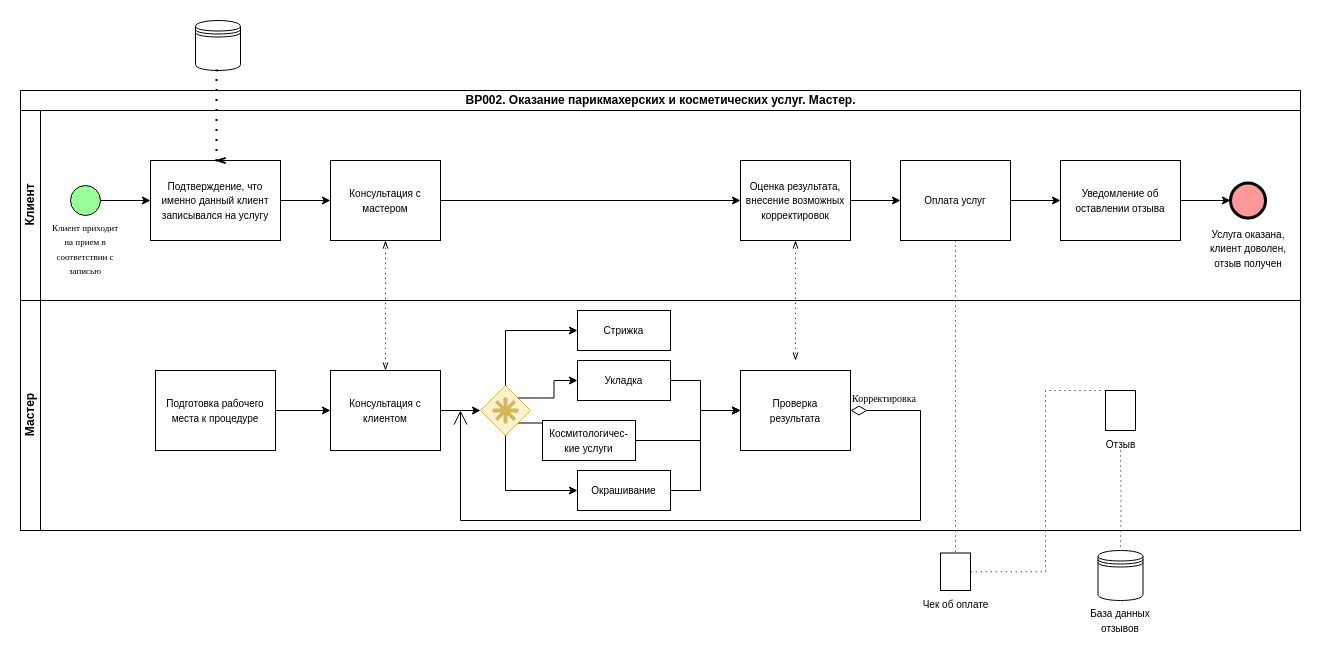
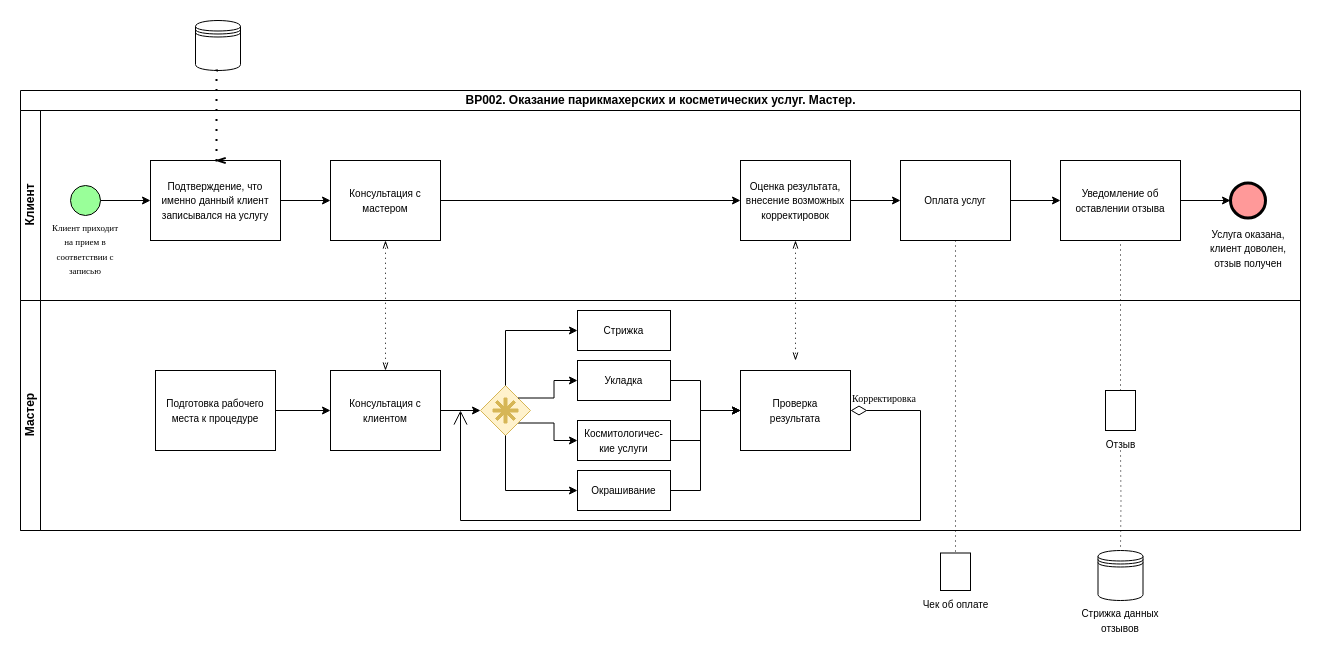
  <mxCell id="0" />
  <mxCell id="1" parent="0" />
  <mxCell id="2" value="BP002. Оказание парикмахерских и косметических услуг. Мастер." style="swimlane;childLayout=stackLayout;resizeParent=1;resizeParentMax=0;horizontal=1;startSize=20;horizontalStack=0;html=1;" vertex="1" parent="1"><mxGeometry x="20" y="90" width="1280" height="440" as="geometry"><mxRectangle x="150" y="40" width="60" height="30" as="alternateBounds" /></mxGeometry></mxCell>
  <mxCell id="3" value="Клиент" style="swimlane;startSize=20;horizontal=0;html=1;" vertex="1" parent="2"><mxGeometry y="20" width="1280" height="190" as="geometry" /></mxCell>
  <mxCell id="4" value="" style="ellipse;whiteSpace=wrap;html=1;aspect=fixed;fillColor=light-dark(#99FF99,var(--ge-dark-color, #121212));" vertex="1" parent="3"><mxGeometry x="50" y="75" width="30" height="30" as="geometry" /></mxCell>
  <mxCell id="5" value="" style="endArrow=classic;html=1;rounded=0;exitX=1;exitY=0.5;exitDx=0;exitDy=0;" edge="1" parent="3" source="4"><mxGeometry width="50" height="50" relative="1" as="geometry"><mxPoint x="320" y="260" as="sourcePoint" /><mxPoint x="130" y="90" as="targetPoint" /></mxGeometry></mxCell>
  <mxCell id="6" value="&lt;font style=&quot;font-size: 9px;&quot; face=&quot;Times New Roman&quot;&gt;Клиент приходит на прием в соответствии с записью&lt;/font&gt;" style="text;html=1;align=center;verticalAlign=middle;whiteSpace=wrap;rounded=0;" vertex="1" parent="3"><mxGeometry x="30" y="105" width="70" height="65" as="geometry" /></mxCell>
  <mxCell id="7" value="" style="edgeStyle=orthogonalEdgeStyle;rounded=0;orthogonalLoop=1;jettySize=auto;html=1;" edge="1" parent="3" source="8" target="9"><mxGeometry relative="1" as="geometry" /></mxCell>
  <mxCell id="8" value="&lt;font style=&quot;font-size: 10px;&quot;&gt;Подтверждение, что именно данный клиент записывался на услугу&lt;/font&gt;" style="points=[[0.25,0,0],[0.5,0,0],[0.75,0,0],[1,0.25,0],[1,0.5,0],[1,0.75,0],[0.75,1,0],[0.5,1,0],[0.25,1,0],[0,0.75,0],[0,0.5,0],[0,0.25,0]];shape=mxgraph.bpmn.task2;whiteSpace=wrap;rectStyle=rounded;size=10;html=1;container=1;expand=0;collapsible=0;taskMarker=user;" vertex="1" parent="3"><mxGeometry x="130" y="50" width="130" height="80" as="geometry" /></mxCell>
  <mxCell id="9" value="&lt;font style=&quot;font-size: 10px;&quot;&gt;Консультация с мастером&lt;/font&gt;" style="points=[[0.25,0,0],[0.5,0,0],[0.75,0,0],[1,0.25,0],[1,0.5,0],[1,0.75,0],[0.75,1,0],[0.5,1,0],[0.25,1,0],[0,0.75,0],[0,0.5,0],[0,0.25,0]];shape=mxgraph.bpmn.task2;whiteSpace=wrap;rectStyle=rounded;size=10;html=1;container=1;expand=0;collapsible=0;taskMarker=user;" vertex="1" parent="3"><mxGeometry x="310" y="50" width="110" height="80" as="geometry" /></mxCell>
  <mxCell id="10" value="&lt;font style=&quot;font-size: 10px;&quot;&gt;Оценка результата, внесение возможных корректировок&lt;/font&gt;" style="points=[[0.25,0,0],[0.5,0,0],[0.75,0,0],[1,0.25,0],[1,0.5,0],[1,0.75,0],[0.75,1,0],[0.5,1,0],[0.25,1,0],[0,0.75,0],[0,0.5,0],[0,0.25,0]];shape=mxgraph.bpmn.task2;whiteSpace=wrap;rectStyle=rounded;size=10;html=1;container=1;expand=0;collapsible=0;taskMarker=user;" vertex="1" parent="3"><mxGeometry x="720" y="50" width="110" height="80" as="geometry" /></mxCell>
  <mxCell id="11" value="" style="edgeStyle=elbowEdgeStyle;fontSize=12;html=1;endFill=0;startFill=0;endSize=6;startSize=6;dashed=1;dashPattern=1 4;endArrow=openThin;startArrow=openThin;rounded=0;exitX=0.5;exitY=1;exitDx=0;exitDy=0;exitPerimeter=0;entryX=0.5;entryY=0;entryDx=0;entryDy=0;entryPerimeter=0;" edge="1" parent="3" source="10"><mxGeometry width="160" relative="1" as="geometry"><mxPoint x="840" y="190" as="sourcePoint" /><mxPoint x="775" y="250" as="targetPoint" /></mxGeometry></mxCell>
  <mxCell id="12" style="edgeStyle=orthogonalEdgeStyle;rounded=0;orthogonalLoop=1;jettySize=auto;html=1;exitX=1;exitY=0.5;exitDx=0;exitDy=0;exitPerimeter=0;entryX=0;entryY=0.5;entryDx=0;entryDy=0;entryPerimeter=0;" edge="1" parent="3" source="9" target="10"><mxGeometry relative="1" as="geometry" /></mxCell>
  <mxCell id="13" value="&lt;font style=&quot;font-size: 10px;&quot;&gt;Оплата услуг&lt;/font&gt;" style="points=[[0.25,0,0],[0.5,0,0],[0.75,0,0],[1,0.25,0],[1,0.5,0],[1,0.75,0],[0.75,1,0],[0.5,1,0],[0.25,1,0],[0,0.75,0],[0,0.5,0],[0,0.25,0]];shape=mxgraph.bpmn.task2;whiteSpace=wrap;rectStyle=rounded;size=10;html=1;container=1;expand=0;collapsible=0;taskMarker=user;" vertex="1" parent="3"><mxGeometry x="880" y="50" width="110" height="80" as="geometry" /></mxCell>
  <mxCell id="14" style="edgeStyle=orthogonalEdgeStyle;rounded=0;orthogonalLoop=1;jettySize=auto;html=1;exitX=1;exitY=0.5;exitDx=0;exitDy=0;exitPerimeter=0;entryX=0;entryY=0.5;entryDx=0;entryDy=0;entryPerimeter=0;" edge="1" parent="3" source="10" target="13"><mxGeometry relative="1" as="geometry" /></mxCell>
  <mxCell id="15" value="&lt;font style=&quot;font-size: 10px;&quot;&gt;Уведомление об оставлении отзыва&lt;/font&gt;" style="points=[[0.25,0,0],[0.5,0,0],[0.75,0,0],[1,0.25,0],[1,0.5,0],[1,0.75,0],[0.75,1,0],[0.5,1,0],[0.25,1,0],[0,0.75,0],[0,0.5,0],[0,0.25,0]];shape=mxgraph.bpmn.task2;whiteSpace=wrap;rectStyle=rounded;size=10;html=1;container=1;expand=0;collapsible=0;taskMarker=service;" vertex="1" parent="3"><mxGeometry x="1040" y="50" width="120" height="80" as="geometry" /></mxCell>
  <mxCell id="16" style="edgeStyle=orthogonalEdgeStyle;rounded=0;orthogonalLoop=1;jettySize=auto;html=1;exitX=1;exitY=0.5;exitDx=0;exitDy=0;exitPerimeter=0;entryX=0;entryY=0.5;entryDx=0;entryDy=0;entryPerimeter=0;" edge="1" parent="3" source="13" target="15"><mxGeometry relative="1" as="geometry" /></mxCell>
  <mxCell id="17" value="" style="points=[[0.145,0.145,0],[0.5,0,0],[0.855,0.145,0],[1,0.5,0],[0.855,0.855,0],[0.5,1,0],[0.145,0.855,0],[0,0.5,0]];shape=mxgraph.bpmn.event;html=1;verticalLabelPosition=bottom;labelBackgroundColor=#ffffff;verticalAlign=top;align=center;perimeter=ellipsePerimeter;outlineConnect=0;aspect=fixed;outline=end;symbol=terminate2;fillColor=light-dark(#FF9999,var(--ge-dark-color, #121212));" vertex="1" parent="3"><mxGeometry x="1210" y="72.5" width="35" height="35" as="geometry" /></mxCell>
  <mxCell id="18" style="edgeStyle=orthogonalEdgeStyle;rounded=0;orthogonalLoop=1;jettySize=auto;html=1;exitX=1;exitY=0.5;exitDx=0;exitDy=0;exitPerimeter=0;entryX=0;entryY=0.5;entryDx=0;entryDy=0;entryPerimeter=0;" edge="1" parent="3" source="15" target="17"><mxGeometry relative="1" as="geometry" /></mxCell>
  <mxCell id="19" value="&lt;span style=&quot;font-size: 10px;&quot;&gt;Услуга оказана, клиент доволен, отзыв получен&lt;/span&gt;" style="text;html=1;align=center;verticalAlign=middle;whiteSpace=wrap;rounded=0;" vertex="1" parent="3"><mxGeometry x="1182.5" y="122.5" width="90" height="30" as="geometry" /></mxCell>
  <mxCell id="20" value="Мастер" style="swimlane;startSize=20;horizontal=0;html=1;" vertex="1" parent="2"><mxGeometry y="210" width="1280" height="230" as="geometry" /></mxCell>
  <mxCell id="21" value="" style="edgeStyle=orthogonalEdgeStyle;rounded=0;orthogonalLoop=1;jettySize=auto;html=1;" edge="1" parent="20" source="22" target="24"><mxGeometry relative="1" as="geometry" /></mxCell>
  <mxCell id="22" value="&lt;font style=&quot;font-size: 10px;&quot;&gt;Подготовка рабочего места к процедуре&lt;/font&gt;" style="points=[[0.25,0,0],[0.5,0,0],[0.75,0,0],[1,0.25,0],[1,0.5,0],[1,0.75,0],[0.75,1,0],[0.5,1,0],[0.25,1,0],[0,0.75,0],[0,0.5,0],[0,0.25,0]];shape=mxgraph.bpmn.task2;whiteSpace=wrap;rectStyle=rounded;size=10;html=1;container=1;expand=0;collapsible=0;taskMarker=abstract;" vertex="1" parent="20"><mxGeometry x="135" y="70" width="120" height="80" as="geometry" /></mxCell>
  <mxCell id="23" value="" style="edgeStyle=orthogonalEdgeStyle;rounded=0;orthogonalLoop=1;jettySize=auto;html=1;" edge="1" parent="20" source="24" target="26"><mxGeometry relative="1" as="geometry" /></mxCell>
  <mxCell id="24" value="&lt;font style=&quot;font-size: 10px;&quot;&gt;Консультация с клиентом&lt;/font&gt;" style="points=[[0.25,0,0],[0.5,0,0],[0.75,0,0],[1,0.25,0],[1,0.5,0],[1,0.75,0],[0.75,1,0],[0.5,1,0],[0.25,1,0],[0,0.75,0],[0,0.5,0],[0,0.25,0]];shape=mxgraph.bpmn.task2;whiteSpace=wrap;rectStyle=rounded;size=10;html=1;container=1;expand=0;collapsible=0;taskMarker=abstract;" vertex="1" parent="20"><mxGeometry x="310" y="70" width="110" height="80" as="geometry" /></mxCell>
  <mxCell id="25" style="edgeStyle=orthogonalEdgeStyle;rounded=0;orthogonalLoop=1;jettySize=auto;html=1;exitX=0.75;exitY=0.75;exitDx=0;exitDy=0;exitPerimeter=0;" edge="1" parent="20" source="26" target="31"><mxGeometry relative="1" as="geometry" /></mxCell>
  <mxCell id="26" value="" style="points=[[0.25,0.25,0],[0.5,0,0],[0.75,0.25,0],[1,0.5,0],[0.75,0.75,0],[0.5,1,0],[0.25,0.75,0],[0,0.5,0]];shape=mxgraph.bpmn.gateway2;html=1;verticalLabelPosition=bottom;labelBackgroundColor=#ffffff;verticalAlign=top;align=center;perimeter=rhombusPerimeter;outlineConnect=0;outline=none;symbol=none;gwType=complex;fillColor=#fff2cc;strokeColor=#d6b656;" vertex="1" parent="20"><mxGeometry x="460" y="85" width="50" height="50" as="geometry" /></mxCell>
  <mxCell id="27" style="edgeStyle=orthogonalEdgeStyle;rounded=0;orthogonalLoop=1;jettySize=auto;html=1;exitX=1;exitY=0.5;exitDx=0;exitDy=0;exitPerimeter=0;" edge="1" parent="20" source="28"><mxGeometry relative="1" as="geometry"><mxPoint x="720" y="110" as="targetPoint" /><Array as="points"><mxPoint x="680" y="80" /><mxPoint x="680" y="110" /></Array></mxGeometry></mxCell>
  <mxCell id="28" value="&lt;font style=&quot;font-size: 10px;&quot;&gt;Укладка&lt;/font&gt;" style="points=[[0.25,0,0],[0.5,0,0],[0.75,0,0],[1,0.25,0],[1,0.5,0],[1,0.75,0],[0.75,1,0],[0.5,1,0],[0.25,1,0],[0,0.75,0],[0,0.5,0],[0,0.25,0]];shape=mxgraph.bpmn.task2;whiteSpace=wrap;rectStyle=rounded;size=10;html=1;container=1;expand=0;collapsible=0;taskMarker=abstract;" vertex="1" parent="20"><mxGeometry x="557" y="60" width="93" height="40" as="geometry" /></mxCell>
  <mxCell id="29" value="&lt;font style=&quot;font-size: 10px;&quot;&gt;Стрижка&lt;/font&gt;" style="points=[[0.25,0,0],[0.5,0,0],[0.75,0,0],[1,0.25,0],[1,0.5,0],[1,0.75,0],[0.75,1,0],[0.5,1,0],[0.25,1,0],[0,0.75,0],[0,0.5,0],[0,0.25,0]];shape=mxgraph.bpmn.task2;whiteSpace=wrap;rectStyle=rounded;size=10;html=1;container=1;expand=0;collapsible=0;taskMarker=abstract;" vertex="1" parent="20"><mxGeometry x="557" y="10" width="93" height="40" as="geometry" /></mxCell>
  <mxCell id="30" style="edgeStyle=orthogonalEdgeStyle;rounded=0;orthogonalLoop=1;jettySize=auto;html=1;exitX=1;exitY=0.5;exitDx=0;exitDy=0;exitPerimeter=0;" edge="1" parent="20" source="31"><mxGeometry relative="1" as="geometry"><mxPoint x="720" y="110" as="targetPoint" /><Array as="points"><mxPoint x="680" y="140" /><mxPoint x="680" y="110" /></Array></mxGeometry></mxCell>
- <mxCell id="31" value="&lt;font style=&quot;font-size: 10px;&quot;&gt;Космитологичес-кие услуги&lt;/font&gt;" style="points=[[0.25,0,0],[0.5,0,0],[0.75,0,0],[1,0.25,0],[1,0.5,0],[1,0.75,0],[0.75,1,0],[0.5,1,0],[0.25,1,0],[0,0.75,0],[0,0.5,0],[0,0.25,0]];shape=mxgraph.bpmn.task2;whiteSpace=wrap;rectStyle=rounded;size=10;html=1;container=1;expand=0;collapsible=0;taskMarker=abstract;" vertex="1" parent="20"><mxGeometry x="522" y="120" width="93" height="40" as="geometry" /></mxCell>
+ <mxCell id="31" value="&lt;font style=&quot;font-size: 10px;&quot;&gt;Космитологичес-кие услуги&lt;/font&gt;" style="points=[[0.25,0,0],[0.5,0,0],[0.75,0,0],[1,0.25,0],[1,0.5,0],[1,0.75,0],[0.75,1,0],[0.5,1,0],[0.25,1,0],[0,0.75,0],[0,0.5,0],[0,0.25,0]];shape=mxgraph.bpmn.task2;whiteSpace=wrap;rectStyle=rounded;size=10;html=1;container=1;expand=0;collapsible=0;taskMarker=abstract;" vertex="1" parent="20"><mxGeometry x="557" y="120" width="93" height="40" as="geometry" /></mxCell>
  <mxCell id="32" value="&lt;font style=&quot;font-size: 10px;&quot;&gt;Окрашивание&lt;/font&gt;" style="points=[[0.25,0,0],[0.5,0,0],[0.75,0,0],[1,0.25,0],[1,0.5,0],[1,0.75,0],[0.75,1,0],[0.5,1,0],[0.25,1,0],[0,0.75,0],[0,0.5,0],[0,0.25,0]];shape=mxgraph.bpmn.task2;whiteSpace=wrap;rectStyle=rounded;size=10;html=1;container=1;expand=0;collapsible=0;taskMarker=abstract;" vertex="1" parent="20"><mxGeometry x="557" y="170" width="93" height="40" as="geometry" /></mxCell>
  <mxCell id="33" style="edgeStyle=orthogonalEdgeStyle;rounded=0;orthogonalLoop=1;jettySize=auto;html=1;exitX=0.5;exitY=0;exitDx=0;exitDy=0;exitPerimeter=0;entryX=0;entryY=0.5;entryDx=0;entryDy=0;entryPerimeter=0;" edge="1" parent="20" source="26" target="29"><mxGeometry relative="1" as="geometry" /></mxCell>
  <mxCell id="34" style="edgeStyle=orthogonalEdgeStyle;rounded=0;orthogonalLoop=1;jettySize=auto;html=1;exitX=0.5;exitY=1;exitDx=0;exitDy=0;exitPerimeter=0;entryX=0;entryY=0.5;entryDx=0;entryDy=0;entryPerimeter=0;" edge="1" parent="20" source="26" target="32"><mxGeometry relative="1" as="geometry" /></mxCell>
  <mxCell id="35" style="edgeStyle=orthogonalEdgeStyle;rounded=0;orthogonalLoop=1;jettySize=auto;html=1;exitX=0.75;exitY=0.25;exitDx=0;exitDy=0;exitPerimeter=0;entryX=0;entryY=0.5;entryDx=0;entryDy=0;entryPerimeter=0;" edge="1" parent="20" source="26" target="28"><mxGeometry relative="1" as="geometry" /></mxCell>
  <mxCell id="36" value="&lt;font style=&quot;font-size: 10px;&quot;&gt;Проверка&lt;/font&gt;&lt;div&gt;&lt;font style=&quot;font-size: 10px;&quot;&gt;результата&lt;/font&gt;&lt;/div&gt;" style="points=[[0.25,0,0],[0.5,0,0],[0.75,0,0],[1,0.25,0],[1,0.5,0],[1,0.75,0],[0.75,1,0],[0.5,1,0],[0.25,1,0],[0,0.75,0],[0,0.5,0],[0,0.25,0]];shape=mxgraph.bpmn.task2;whiteSpace=wrap;rectStyle=rounded;size=10;html=1;container=1;expand=0;collapsible=0;taskMarker=abstract;" vertex="1" parent="20"><mxGeometry x="720" y="70" width="110" height="80" as="geometry" /></mxCell>
  <mxCell id="37" style="edgeStyle=orthogonalEdgeStyle;rounded=0;orthogonalLoop=1;jettySize=auto;html=1;exitX=1;exitY=0.5;exitDx=0;exitDy=0;exitPerimeter=0;entryX=0;entryY=0.5;entryDx=0;entryDy=0;entryPerimeter=0;" edge="1" parent="20" source="32" target="36"><mxGeometry relative="1" as="geometry"><Array as="points"><mxPoint x="680" y="190" /><mxPoint x="680" y="110" /></Array></mxGeometry></mxCell>
  <mxCell id="38" value="&lt;font style=&quot;font-size: 10px;&quot; face=&quot;Times New Roman&quot;&gt;Корректировка&lt;/font&gt;" style="endArrow=open;html=1;endSize=12;startArrow=diamondThin;startSize=14;startFill=0;edgeStyle=orthogonalEdgeStyle;align=left;verticalAlign=bottom;rounded=0;exitX=1;exitY=0.5;exitDx=0;exitDy=0;exitPerimeter=0;" edge="1" parent="20" source="36"><mxGeometry x="-1" y="3" relative="1" as="geometry"><mxPoint x="690" y="30" as="sourcePoint" /><mxPoint x="440" y="110" as="targetPoint" /><Array as="points"><mxPoint x="900" y="110" /><mxPoint x="900" y="220" /><mxPoint x="440" y="220" /></Array></mxGeometry></mxCell>
  <mxCell id="39" value="&lt;font style=&quot;font-size: 10px;&quot;&gt;Отзыв&lt;/font&gt;" style="shape=mxgraph.bpmn.data2;labelPosition=center;verticalLabelPosition=bottom;align=center;verticalAlign=top;size=9;html=1;" vertex="1" parent="20"><mxGeometry x="1085" y="90" width="30" height="40" as="geometry" /></mxCell>
  <mxCell id="40" value="" style="edgeStyle=elbowEdgeStyle;fontSize=12;html=1;endFill=0;startFill=0;endSize=6;startSize=6;dashed=1;dashPattern=1 4;endArrow=openThin;startArrow=openThin;rounded=0;exitX=0.5;exitY=1;exitDx=0;exitDy=0;exitPerimeter=0;entryX=0.5;entryY=0;entryDx=0;entryDy=0;entryPerimeter=0;" edge="1" parent="2" source="9" target="24"><mxGeometry width="160" relative="1" as="geometry"><mxPoint x="430" y="210" as="sourcePoint" /><mxPoint x="590" y="210" as="targetPoint" /></mxGeometry></mxCell>
- <mxCell id="41" value="" style="edgeStyle=elbowEdgeStyle;fontSize=12;html=1;endFill=0;startFill=0;endSize=6;startSize=6;dashed=1;dashPattern=1 4;endArrow=none;startArrow=none;rounded=0;exitX=0.5;exitY=0;exitDx=0;exitDy=0;exitPerimeter=0;" edge="1" parent="2" source="39" target="47"><mxGeometry width="160" relative="1" as="geometry"><mxPoint x="860" y="330" as="sourcePoint" /><mxPoint x="1020" y="330" as="targetPoint" /></mxGeometry></mxCell>
+ <mxCell id="41" value="" style="edgeStyle=elbowEdgeStyle;fontSize=12;html=1;endFill=0;startFill=0;endSize=6;startSize=6;dashed=1;dashPattern=1 4;endArrow=none;startArrow=none;rounded=0;entryX=0.5;entryY=1;entryDx=0;entryDy=0;entryPerimeter=0;exitX=0.5;exitY=0;exitDx=0;exitDy=0;exitPerimeter=0;" edge="1" parent="2" source="39" target="15"><mxGeometry width="160" relative="1" as="geometry"><mxPoint x="860" y="330" as="sourcePoint" /><mxPoint x="1020" y="330" as="targetPoint" /></mxGeometry></mxCell>
  <mxCell id="42" value="" style="shape=datastore;html=1;labelPosition=center;verticalLabelPosition=bottom;align=center;verticalAlign=top;" vertex="1" parent="1"><mxGeometry x="195" y="20" width="45" height="50" as="geometry" /></mxCell>
  <mxCell id="43" value="" style="edgeStyle=elbowEdgeStyle;fontSize=12;html=1;endFill=0;startFill=0;endSize=6;startSize=6;dashed=1;dashPattern=1 4;endArrow=openThin;startArrow=none;rounded=0;exitX=0.5;exitY=1;exitDx=0;exitDy=0;strokeWidth=2;entryX=0.5;entryY=0;entryDx=0;entryDy=0;entryPerimeter=0;" edge="1" parent="1" source="42" target="8"><mxGeometry width="160" relative="1" as="geometry"><mxPoint x="270" y="230" as="sourcePoint" /><mxPoint x="190" y="140" as="targetPoint" /></mxGeometry></mxCell>
  <mxCell id="44" value="" style="shape=datastore;html=1;labelPosition=center;verticalLabelPosition=bottom;align=center;verticalAlign=top;" vertex="1" parent="1"><mxGeometry x="1097.5" y="550" width="45" height="50" as="geometry" /></mxCell>
- <mxCell id="45" value="&lt;span style=&quot;font-size: 10px;&quot;&gt;База данных отзывов&lt;/span&gt;" style="text;html=1;align=center;verticalAlign=middle;whiteSpace=wrap;rounded=0;" vertex="1" parent="1"><mxGeometry x="1075" y="605" width="90" height="30" as="geometry" /></mxCell>
+ <mxCell id="45" value="&lt;span style=&quot;font-size: 10px;&quot;&gt;Стрижка данных отзывов&lt;/span&gt;" style="text;html=1;align=center;verticalAlign=middle;whiteSpace=wrap;rounded=0;" vertex="1" parent="1"><mxGeometry x="1075" y="605" width="90" height="30" as="geometry" /></mxCell>
  <mxCell id="46" style="edgeStyle=orthogonalEdgeStyle;rounded=0;orthogonalLoop=1;jettySize=auto;html=1;entryX=0.5;entryY=0;entryDx=0;entryDy=0;dashed=1;endArrow=none;startFill=0;dashPattern=1 4;" edge="1" parent="1" target="44"><mxGeometry relative="1" as="geometry"><mxPoint x="1120" y="450" as="sourcePoint" /></mxGeometry></mxCell>
  <mxCell id="47" value="&lt;font style=&quot;font-size: 10px;&quot;&gt;Чек об оплате&lt;/font&gt;" style="shape=mxgraph.bpmn.data2;labelPosition=center;verticalLabelPosition=bottom;align=center;verticalAlign=top;size=7;html=1;" vertex="1" parent="1"><mxGeometry x="940" y="552.5" width="30" height="37.5" as="geometry" /></mxCell>
  <mxCell id="48" value="" style="edgeStyle=elbowEdgeStyle;fontSize=12;html=1;endFill=0;startFill=0;endSize=6;startSize=6;dashed=1;dashPattern=1 4;endArrow=none;startArrow=none;rounded=0;exitX=0.5;exitY=1;exitDx=0;exitDy=0;exitPerimeter=0;entryX=0.5;entryY=0;entryDx=0;entryDy=0;entryPerimeter=0;" edge="1" parent="1" source="13" target="47"><mxGeometry width="160" relative="1" as="geometry"><mxPoint x="830" y="430" as="sourcePoint" /><mxPoint x="990" y="430" as="targetPoint" /></mxGeometry></mxCell>
